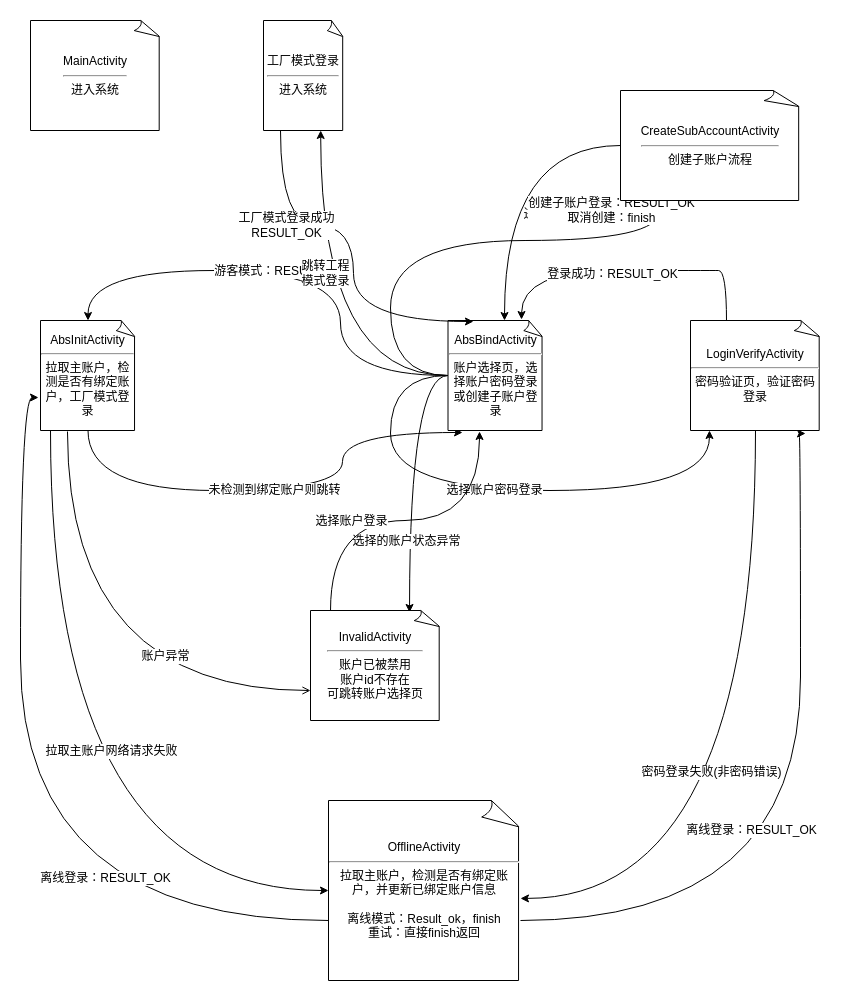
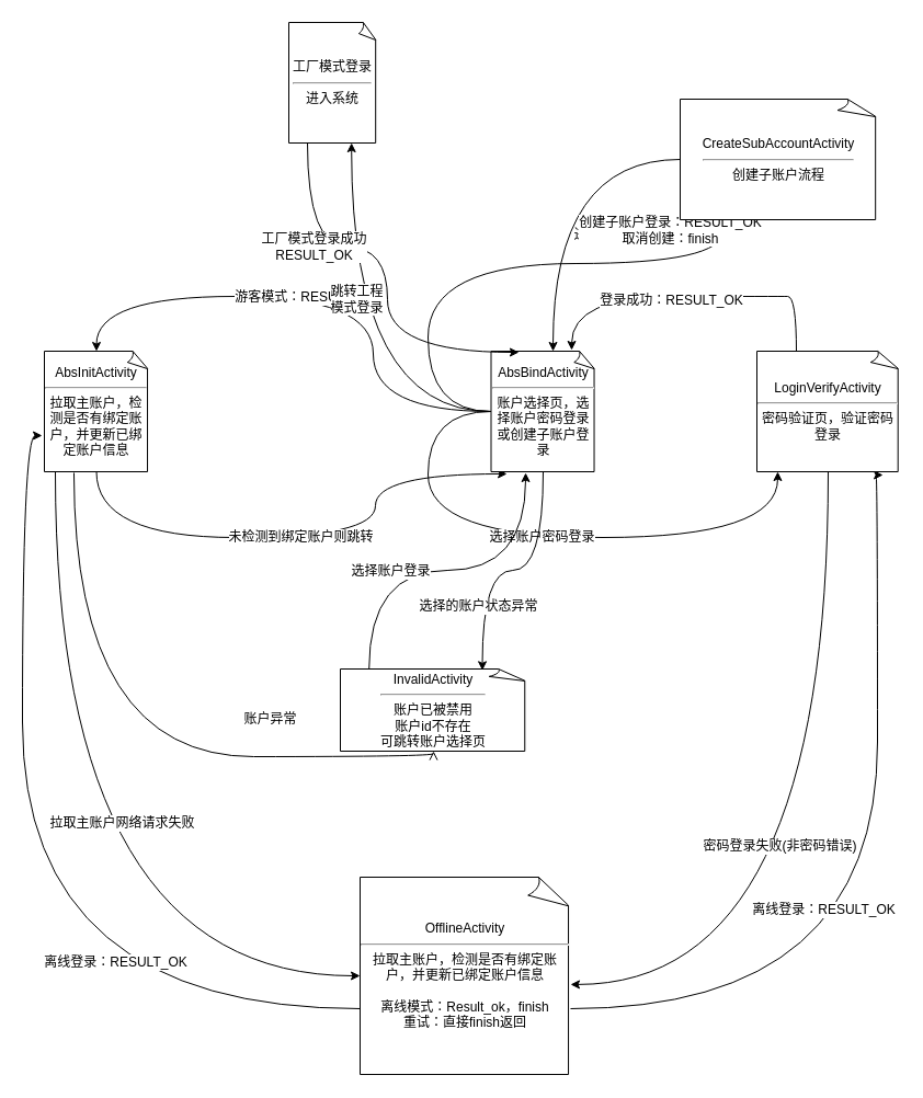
  <mxCell id="0" />
  <mxCell id="1" parent="0" />
  <mxCell id="2" value="&lt;font style=&quot;font-size: 12px&quot;&gt;未检测到绑定账户则跳转&lt;/font&gt;" style="edgeStyle=orthogonalEdgeStyle;orthogonalLoop=1;jettySize=auto;html=1;entryX=0.153;entryY=1.018;entryDx=0;entryDy=0;entryPerimeter=0;curved=1;" parent="1" source="7" target="17" edge="1"><mxGeometry relative="1" as="geometry"><Array as="points"><mxPoint x="88" y="490" /><mxPoint x="342" y="490" /></Array></mxGeometry></mxCell>
  <mxCell id="3" style="edgeStyle=orthogonalEdgeStyle;orthogonalLoop=1;jettySize=auto;html=1;curved=1;" parent="1" source="7" target="22" edge="1"><mxGeometry relative="1" as="geometry"><Array as="points"><mxPoint x="50" y="890" /></Array></mxGeometry></mxCell>
  <mxCell id="4" value="拉取主账户网络请求失败" style="text;html=1;resizable=0;points=[];align=center;verticalAlign=middle;labelBackgroundColor=#ffffff;" parent="3" vertex="1" connectable="0"><mxGeometry x="-0.395" relative="1" as="geometry"><mxPoint x="60" y="97" as="offset" /></mxGeometry></mxCell>
  <mxCell id="5" style="edgeStyle=orthogonalEdgeStyle;curved=1;orthogonalLoop=1;jettySize=auto;html=1;entryPerimeter=0;exitX=0.284;exitY=1.009;exitDx=0;exitDy=0;exitPerimeter=0;endArrow=open;" parent="1" source="7" target="31" edge="1"><mxGeometry relative="1" as="geometry"><Array as="points"><mxPoint x="67" y="690" /></Array></mxGeometry></mxCell>
  <mxCell id="6" value="账户异常" style="text;html=1;resizable=0;points=[];align=center;verticalAlign=middle;labelBackgroundColor=#ffffff;" parent="5" vertex="1" connectable="0"><mxGeometry x="0.786" y="3" relative="1" as="geometry"><mxPoint x="-91" y="-32" as="offset" /></mxGeometry></mxCell>
- <mxCell id="7" value="&lt;span style=&quot;white-space: nowrap&quot;&gt;AbsInitActivity&lt;/span&gt;&lt;span style=&quot;text-align: left&quot;&gt;&lt;br&gt;&lt;/span&gt;&lt;hr&gt;&lt;span style=&quot;text-align: left&quot;&gt;拉取主账户，检测是否有绑定账户，工厂模式登录&lt;/span&gt;" style="whiteSpace=wrap;html=1;shape=mxgraph.basic.document" parent="1" vertex="1"><mxGeometry x="40" y="320" width="95" height="110" as="geometry" /></mxCell>
+ <mxCell id="7" value="&lt;span style=&quot;white-space: nowrap&quot;&gt;AbsInitActivity&lt;/span&gt;&lt;span style=&quot;text-align: left&quot;&gt;&lt;br&gt;&lt;/span&gt;&lt;hr&gt;&lt;span style=&quot;text-align: left&quot;&gt;拉取主账户，检测是否有绑定账户，并更新已绑定账户信息&lt;/span&gt;" style="whiteSpace=wrap;html=1;shape=mxgraph.basic.document" parent="1" vertex="1"><mxGeometry x="40" y="320" width="95" height="110" as="geometry" /></mxCell>
  <mxCell id="8" style="edgeStyle=orthogonalEdgeStyle;orthogonalLoop=1;jettySize=auto;html=1;entryX=0.5;entryY=0;entryDx=0;entryDy=0;entryPerimeter=0;curved=1;" parent="1" source="17" target="7" edge="1"><mxGeometry relative="1" as="geometry"><mxPoint x="230" y="570" as="targetPoint" /><Array as="points"><mxPoint x="340" y="270" /><mxPoint x="88" y="270" /></Array></mxGeometry></mxCell>
  <mxCell id="9" value="游客模式：RESULT_OK" style="text;html=1;resizable=0;points=[];align=center;verticalAlign=middle;labelBackgroundColor=#ffffff;" parent="8" vertex="1" connectable="0"><mxGeometry x="0.243" y="59" relative="1" as="geometry"><mxPoint x="46" y="-59" as="offset" /></mxGeometry></mxCell>
  <mxCell id="10" value="&lt;font style=&quot;font-size: 12px&quot;&gt;选择账户密码登录&lt;/font&gt;&lt;br&gt;" style="edgeStyle=orthogonalEdgeStyle;orthogonalLoop=1;jettySize=auto;html=1;entryX=0.146;entryY=1;entryDx=0;entryDy=0;entryPerimeter=0;curved=1;" parent="1" source="17" target="27" edge="1"><mxGeometry relative="1" as="geometry"><mxPoint x="590" y="490" as="targetPoint" /><Array as="points"><mxPoint x="390" y="490" /><mxPoint x="709" y="490" /></Array></mxGeometry></mxCell>
  <mxCell id="11" style="edgeStyle=orthogonalEdgeStyle;curved=1;orthogonalLoop=1;jettySize=auto;html=1;entryX=0.762;entryY=0.018;entryDx=0;entryDy=0;entryPerimeter=0;" parent="1" source="17" target="31" edge="1"><mxGeometry relative="1" as="geometry" /></mxCell>
  <mxCell id="12" value="选择的账户状态异常" style="text;html=1;resizable=0;points=[];align=center;verticalAlign=middle;labelBackgroundColor=#ffffff;" parent="11" vertex="1" connectable="0"><mxGeometry x="0.359" y="1" relative="1" as="geometry"><mxPoint x="-5" y="17" as="offset" /></mxGeometry></mxCell>
  <mxCell id="13" style="edgeStyle=orthogonalEdgeStyle;curved=1;orthogonalLoop=1;jettySize=auto;html=1;entryX=0.217;entryY=1.036;entryDx=0;entryDy=0;entryPerimeter=0;" parent="1" source="17" target="34" edge="1"><mxGeometry relative="1" as="geometry"><Array as="points"><mxPoint x="390" y="240" /><mxPoint x="659" y="240" /></Array></mxGeometry></mxCell>
  <mxCell id="14" value="进入创建子账户流程" style="text;html=1;resizable=0;points=[];align=center;verticalAlign=middle;labelBackgroundColor=#ffffff;" parent="13" vertex="1" connectable="0"><mxGeometry x="0.523" y="27" relative="1" as="geometry"><mxPoint as="offset" /></mxGeometry></mxCell>
  <mxCell id="15" style="edgeStyle=orthogonalEdgeStyle;curved=1;orthogonalLoop=1;jettySize=auto;html=1;entryX=0.715;entryY=1;entryDx=0;entryDy=0;entryPerimeter=0;" parent="1" source="17" target="37" edge="1"><mxGeometry relative="1" as="geometry" /></mxCell>
  <mxCell id="16" value="跳转工程&lt;br&gt;模式登录" style="text;html=1;resizable=0;points=[];align=center;verticalAlign=middle;labelBackgroundColor=#ffffff;" parent="15" vertex="1" connectable="0"><mxGeometry x="0.359" y="-2" relative="1" as="geometry"><mxPoint x="2" y="23" as="offset" /></mxGeometry></mxCell>
  <mxCell id="17" value="&lt;span style=&quot;white-space: nowrap&quot;&gt;AbsBindActivity&lt;/span&gt;&lt;span style=&quot;white-space: normal&quot;&gt;&lt;br&gt;&lt;/span&gt;&lt;hr&gt;&lt;span style=&quot;white-space: normal&quot;&gt;账户选择页，选择账户密码登录或创建子账户登录&lt;br&gt;&lt;/span&gt;" style="whiteSpace=wrap;html=1;shape=mxgraph.basic.document" parent="1" vertex="1"><mxGeometry x="447.5" y="320" width="95" height="110" as="geometry" /></mxCell>
  <mxCell id="18" style="edgeStyle=orthogonalEdgeStyle;curved=1;orthogonalLoop=1;jettySize=auto;html=1;entryX=-0.021;entryY=0.7;entryDx=0;entryDy=0;entryPerimeter=0;" parent="1" source="22" target="7" edge="1"><mxGeometry relative="1" as="geometry"><Array as="points"><mxPoint x="20" y="920" /><mxPoint x="20" y="397" /></Array></mxGeometry></mxCell>
  <mxCell id="19" value="离线登录：RESULT_OK" style="text;html=1;resizable=0;points=[];align=center;verticalAlign=middle;labelBackgroundColor=#ffffff;" parent="18" vertex="1" connectable="0"><mxGeometry x="-0.473" y="-43" relative="1" as="geometry"><mxPoint as="offset" /></mxGeometry></mxCell>
  <mxCell id="20" style="edgeStyle=orthogonalEdgeStyle;curved=1;orthogonalLoop=1;jettySize=auto;html=1;entryX=0.885;entryY=1.027;entryDx=0;entryDy=0;entryPerimeter=0;" parent="1" source="22" target="27" edge="1"><mxGeometry relative="1" as="geometry"><Array as="points"><mxPoint x="800" y="920" /><mxPoint x="800" y="433" /></Array></mxGeometry></mxCell>
  <mxCell id="21" value="离线登录：RESULT_OK&lt;br&gt;" style="text;html=1;resizable=0;points=[];align=center;verticalAlign=middle;labelBackgroundColor=#ffffff;" parent="20" vertex="1" connectable="0"><mxGeometry x="-0.404" y="91" relative="1" as="geometry"><mxPoint as="offset" /></mxGeometry></mxCell>
  <mxCell id="22" value="&lt;span style=&quot;white-space: nowrap&quot;&gt;OfflineActivity&lt;/span&gt;&lt;span style=&quot;text-align: left&quot;&gt;&lt;br&gt;&lt;/span&gt;&lt;hr&gt;&lt;span style=&quot;text-align: left&quot;&gt;拉取主账户，检测是否有绑定账户，并更新已绑定账户信息&lt;br&gt;&lt;br&gt;离线模式：Result_ok，finish&lt;br&gt;重试：直接finish返回&lt;br&gt;&lt;/span&gt;" style="whiteSpace=wrap;html=1;shape=mxgraph.basic.document" parent="1" vertex="1"><mxGeometry x="328" y="800" width="192" height="180" as="geometry" /></mxCell>
  <mxCell id="23" style="edgeStyle=orthogonalEdgeStyle;orthogonalLoop=1;jettySize=auto;html=1;entryX=1;entryY=0.544;entryDx=0;entryDy=0;entryPerimeter=0;curved=1;" parent="1" source="27" target="22" edge="1"><mxGeometry relative="1" as="geometry"><Array as="points"><mxPoint x="755" y="898" /></Array></mxGeometry></mxCell>
  <mxCell id="24" value="密码登录失败(非密码错误)" style="text;html=1;resizable=0;points=[];align=center;verticalAlign=middle;labelBackgroundColor=#ffffff;" parent="23" vertex="1" connectable="0"><mxGeometry x="-0.398" y="3" relative="1" as="geometry"><mxPoint x="-48" y="129" as="offset" /></mxGeometry></mxCell>
  <mxCell id="25" style="edgeStyle=orthogonalEdgeStyle;orthogonalLoop=1;jettySize=auto;html=1;entryX=0.774;entryY=-0.009;entryDx=0;entryDy=0;entryPerimeter=0;curved=1;exitX=0.277;exitY=0.009;exitDx=0;exitDy=0;exitPerimeter=0;" parent="1" source="27" target="17" edge="1"><mxGeometry relative="1" as="geometry"><mxPoint x="530" y="570" as="targetPoint" /><Array as="points"><mxPoint x="710" y="270" /><mxPoint x="401" y="270" /></Array></mxGeometry></mxCell>
  <mxCell id="26" value="登录成功：RESULT_OK" style="text;html=1;resizable=0;points=[];align=center;verticalAlign=middle;labelBackgroundColor=#ffffff;" parent="25" vertex="1" connectable="0"><mxGeometry x="0.085" y="3" relative="1" as="geometry"><mxPoint as="offset" /></mxGeometry></mxCell>
  <mxCell id="27" value="&lt;span style=&quot;white-space: nowrap&quot;&gt;LoginVerifyActivity&lt;/span&gt;&lt;br&gt;&lt;hr&gt;&lt;span style=&quot;white-space: normal&quot;&gt;密码验证页，验证密码登录&lt;br&gt;&lt;/span&gt;" style="whiteSpace=wrap;html=1;shape=mxgraph.basic.document" parent="1" vertex="1"><mxGeometry x="690" y="320" width="130" height="110" as="geometry" /></mxCell>
- <mxCell id="28" value="&lt;span style=&quot;white-space: nowrap&quot;&gt;MainActivity&lt;/span&gt;&lt;span style=&quot;white-space: normal&quot;&gt;&lt;br&gt;&lt;/span&gt;&lt;hr&gt;&lt;span style=&quot;white-space: normal&quot;&gt;进入系统&lt;br&gt;&lt;/span&gt;" style="whiteSpace=wrap;html=1;shape=mxgraph.basic.document" parent="1" vertex="1"><mxGeometry x="30" y="20" width="130" height="110" as="geometry" /></mxCell>
  <mxCell id="29" style="edgeStyle=orthogonalEdgeStyle;curved=1;orthogonalLoop=1;jettySize=auto;html=1;entryX=0.332;entryY=1.009;entryDx=0;entryDy=0;entryPerimeter=0;exitX=0.154;exitY=0;exitDx=0;exitDy=0;exitPerimeter=0;" parent="1" source="31" target="17" edge="1"><mxGeometry relative="1" as="geometry" /></mxCell>
  <mxCell id="30" value="选择账户登录" style="text;html=1;resizable=0;points=[];align=center;verticalAlign=middle;labelBackgroundColor=#ffffff;" parent="29" vertex="1" connectable="0"><mxGeometry x="-0.323" relative="1" as="geometry"><mxPoint as="offset" /></mxGeometry></mxCell>
- <mxCell id="31" value="&lt;span style=&quot;white-space: nowrap&quot;&gt;InvalidActivity&lt;/span&gt;&lt;br&gt;&lt;hr&gt;&lt;span style=&quot;white-space: normal&quot;&gt;账户已被禁用&lt;br&gt;账户id不存在&lt;br&gt;可跳转账户选择页&lt;br&gt;&lt;/span&gt;" style="whiteSpace=wrap;html=1;shape=mxgraph.basic.document" parent="1" vertex="1"><mxGeometry x="310" y="610" width="130" height="110" as="geometry" /></mxCell>
+ <mxCell id="31" value="&lt;span style=&quot;white-space: nowrap&quot;&gt;InvalidActivity&lt;/span&gt;&lt;br&gt;&lt;hr&gt;&lt;span style=&quot;white-space: normal&quot;&gt;账户已被禁用&lt;br&gt;账户id不存在&lt;br&gt;可跳转账户选择页&lt;br&gt;&lt;/span&gt;" style="whiteSpace=wrap;html=1;shape=mxgraph.basic.document" parent="1" vertex="1"><mxGeometry x="310" y="610" width="170" height="75" as="geometry" /></mxCell>
  <mxCell id="32" style="edgeStyle=orthogonalEdgeStyle;curved=1;orthogonalLoop=1;jettySize=auto;html=1;entryX=0.595;entryY=0;entryDx=0;entryDy=0;entryPerimeter=0;" parent="1" source="34" target="17" edge="1"><mxGeometry relative="1" as="geometry" /></mxCell>
  <mxCell id="33" value="创建子账户登录：RESULT_OK&lt;br&gt;取消创建：finish&lt;br&gt;" style="text;html=1;resizable=0;points=[];align=center;verticalAlign=middle;labelBackgroundColor=#ffffff;" parent="32" vertex="1" connectable="0"><mxGeometry x="0.12" y="30" relative="1" as="geometry"><mxPoint x="76" y="18" as="offset" /></mxGeometry></mxCell>
  <mxCell id="34" value="&lt;span style=&quot;white-space: nowrap&quot;&gt;CreateSubAccountActivity&lt;/span&gt;&lt;br&gt;&lt;hr&gt;&lt;span style=&quot;white-space: normal&quot;&gt;创建子账户流程&lt;br&gt;&lt;/span&gt;" style="whiteSpace=wrap;html=1;shape=mxgraph.basic.document" parent="1" vertex="1"><mxGeometry x="620" y="90" width="180" height="110" as="geometry" /></mxCell>
  <mxCell id="35" style="edgeStyle=orthogonalEdgeStyle;curved=1;orthogonalLoop=1;jettySize=auto;html=1;entryX=0.268;entryY=0.009;entryDx=0;entryDy=0;entryPerimeter=0;" parent="1" source="37" target="17" edge="1"><mxGeometry relative="1" as="geometry"><Array as="points"><mxPoint x="280" y="225" /><mxPoint x="353" y="225" /></Array></mxGeometry></mxCell>
  <mxCell id="36" value="工厂模式登录成功&lt;br&gt;RESULT_OK&lt;br&gt;" style="text;html=1;resizable=0;points=[];align=center;verticalAlign=middle;labelBackgroundColor=#ffffff;" parent="35" vertex="1" connectable="0"><mxGeometry x="-0.508" y="5" relative="1" as="geometry"><mxPoint as="offset" /></mxGeometry></mxCell>
  <mxCell id="37" value="&lt;span style=&quot;white-space: nowrap&quot;&gt;工厂模式登录&lt;/span&gt;&lt;br&gt;&lt;hr&gt;&lt;span style=&quot;white-space: normal&quot;&gt;进入系统&lt;br&gt;&lt;/span&gt;" style="whiteSpace=wrap;html=1;shape=mxgraph.basic.document" parent="1" vertex="1"><mxGeometry x="263" y="20" width="80" height="110" as="geometry" /></mxCell>
